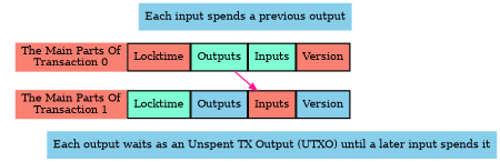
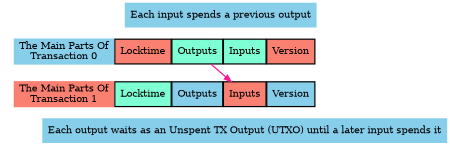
  digraph {
    fontname="DejaVu Serif"
    nodesep=0.01
    penwidth=1.75
    rankdir=TB
    ranksep=0.001
    splines=false
    node [fontname="DejaVu Serif" penwidth=1.75 shape=box style=filled fillcolor=salmon]
    edge [fontname="DejaVu Serif" penwidth=1.75 style=invis weight=3]
    Locktime
    Outputs [fillcolor=aquamarine]
    Inputs [fillcolor=aquamarine]
    Version
-   n5 [label="The Main Parts Of\nTransaction 0" shape=none]
+   n5 [label="The Main Parts Of\nTransaction 0" shape=none fillcolor=skyblue]
    n6 [label=Version fillcolor=skyblue]
    n7 [label=Inputs]
    n8 [label=Outputs fillcolor=skyblue]
    n9 [label=Locktime fillcolor=aquamarine]
    n10 [label="The Main Parts Of\nTransaction 1" shape=none]
    n11 [label="Each input spends a previous output" shape=none fillcolor=skyblue]
    n12 [label="Each output waits as an Unspent TX Output (UTXO) until a later input spends it" shape=none fillcolor=skyblue]
    subgraph cluster_1 {
      labelloc=b
      penwidth=0
      Locktime
      Outputs
      Inputs
      Version
      n5
    }
    subgraph cluster_2 {
      labelloc=b
      penwidth=0
      n6
      n7
      n8
      n9
      n10
    }
    Locktime -> n9
    Outputs -> n7 [weight=0 color=deeppink style=""]
    Outputs -> n8
    Inputs -> n7
    Version -> n6
    n7 -> n12 [weight=""]
    n11 -> Outputs [weight=""]
    n11 -> Inputs [weight=""]
  }
